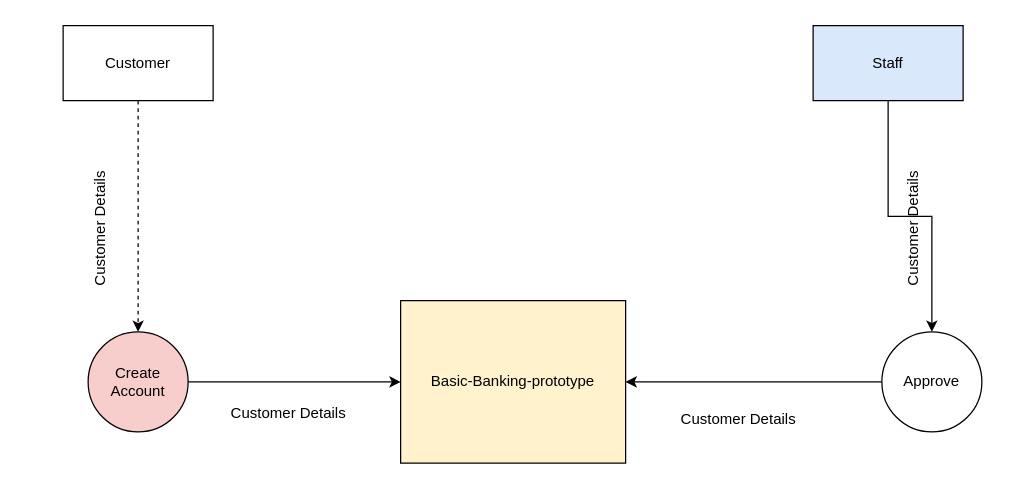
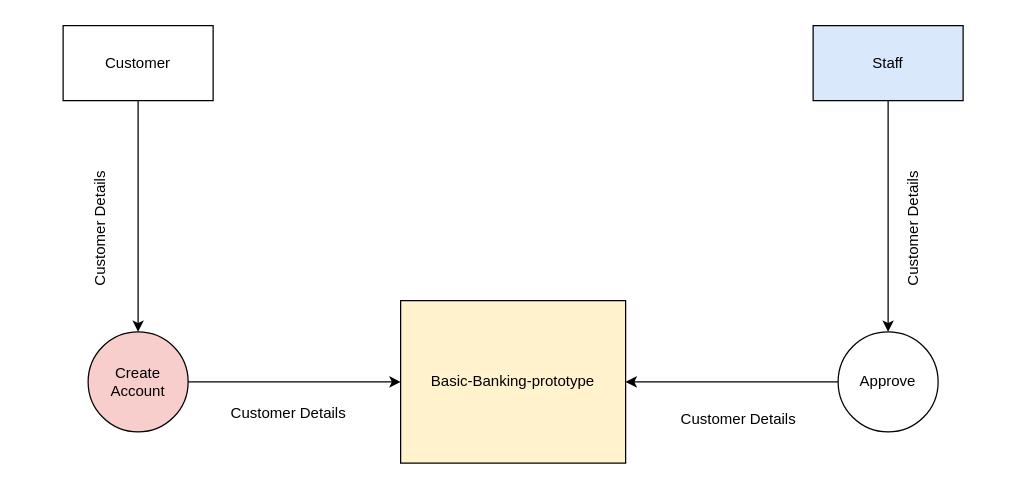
  <mxCell id="0" />
  <mxCell id="1" parent="0" />
  <mxCell id="2" value="Basic-Banking-prototype" style="rounded=0;whiteSpace=wrap;html=1;fillColor=#fff2cc;" vertex="1" parent="1"><mxGeometry x="320" y="240" width="180" height="130" as="geometry" /></mxCell>
  <mxCell id="3" style="edgeStyle=orthogonalEdgeStyle;rounded=0;orthogonalLoop=1;jettySize=auto;html=1;entryX=0.5;entryY=0;entryDx=0;entryDy=0;" edge="1" parent="1" source="4" target="10"><mxGeometry relative="1" as="geometry" /></mxCell>
  <mxCell id="4" value="Staff" style="rounded=0;whiteSpace=wrap;html=1;fillColor=#dae8fc;" vertex="1" parent="1"><mxGeometry x="650" y="20" width="120" height="60" as="geometry" /></mxCell>
- <mxCell id="5" style="edgeStyle=orthogonalEdgeStyle;rounded=0;orthogonalLoop=1;jettySize=auto;html=1;entryX=0.5;entryY=0;entryDx=0;entryDy=0;dashed=1;" edge="1" parent="1" source="6" target="8"><mxGeometry relative="1" as="geometry" /></mxCell>
+ <mxCell id="5" style="edgeStyle=orthogonalEdgeStyle;rounded=0;orthogonalLoop=1;jettySize=auto;html=1;entryX=0.5;entryY=0;entryDx=0;entryDy=0;" edge="1" parent="1" source="6" target="8"><mxGeometry relative="1" as="geometry" /></mxCell>
  <mxCell id="6" value="Customer" style="rounded=0;whiteSpace=wrap;html=1;" vertex="1" parent="1"><mxGeometry x="50" y="20" width="120" height="60" as="geometry" /></mxCell>
  <mxCell id="7" style="edgeStyle=orthogonalEdgeStyle;rounded=0;orthogonalLoop=1;jettySize=auto;html=1;entryX=0;entryY=0.5;entryDx=0;entryDy=0;" edge="1" parent="1" source="8" target="2"><mxGeometry relative="1" as="geometry" /></mxCell>
  <mxCell id="8" value="Create&lt;div&gt;Account&lt;/div&gt;" style="ellipse;whiteSpace=wrap;html=1;aspect=fixed;fillColor=#f8cecc;" vertex="1" parent="1"><mxGeometry x="70" y="265" width="80" height="80" as="geometry" /></mxCell>
  <mxCell id="9" style="edgeStyle=orthogonalEdgeStyle;rounded=0;orthogonalLoop=1;jettySize=auto;html=1;entryX=1;entryY=0.5;entryDx=0;entryDy=0;" edge="1" parent="1" source="10" target="2"><mxGeometry relative="1" as="geometry" /></mxCell>
- <mxCell id="10" value="Approve" style="ellipse;whiteSpace=wrap;html=1;aspect=fixed;" vertex="1" parent="1"><mxGeometry x="705" y="265" width="80" height="80" as="geometry" /></mxCell>
+ <mxCell id="10" value="Approve" style="ellipse;whiteSpace=wrap;html=1;aspect=fixed;" vertex="1" parent="1"><mxGeometry x="670" y="265" width="80" height="80" as="geometry" /></mxCell>
  <mxCell id="11" value="Customer Details" style="text;html=1;align=center;verticalAlign=middle;resizable=0;points=[];autosize=1;strokeColor=none;fillColor=none;rotation=-90;" vertex="1" parent="1"><mxGeometry x="20" y="168" width="120" height="30" as="geometry" /></mxCell>
  <mxCell id="12" value="Customer Details" style="text;html=1;align=center;verticalAlign=middle;resizable=0;points=[];autosize=1;strokeColor=none;fillColor=none;rotation=0;" vertex="1" parent="1"><mxGeometry x="170" y="315" width="120" height="30" as="geometry" /></mxCell>
  <mxCell id="13" value="Customer Details" style="text;html=1;align=center;verticalAlign=middle;resizable=0;points=[];autosize=1;strokeColor=none;fillColor=none;rotation=0;" vertex="1" parent="1"><mxGeometry x="530" y="320" width="120" height="30" as="geometry" /></mxCell>
  <mxCell id="14" value="Customer Details" style="text;html=1;align=center;verticalAlign=middle;resizable=0;points=[];autosize=1;strokeColor=none;fillColor=none;rotation=-90;" vertex="1" parent="1"><mxGeometry x="670" y="168" width="120" height="30" as="geometry" /></mxCell>
